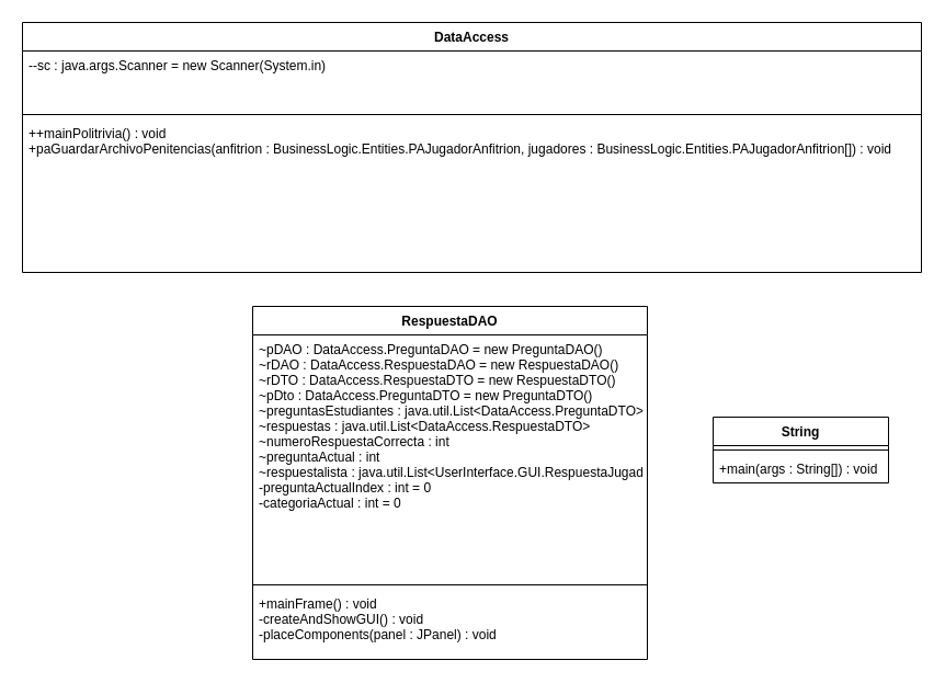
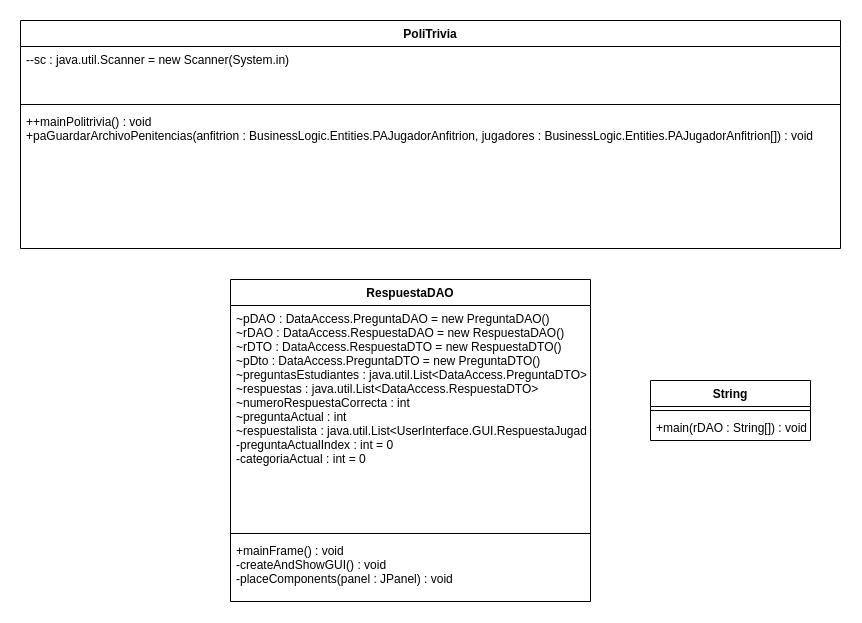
  <mxCell id="0" />
  <mxCell id="1" parent="0" />
- <mxCell id="2" value="DataAccess" style="swimlane;fontStyle=1;align=center;verticalAlign=top;childLayout=stackLayout;horizontal=1;startSize=26;horizontalStack=0;resizeParent=1;resizeParentMax=0;resizeLast=0;collapsible=1;marginBottom=0;" parent="1" vertex="1"><mxGeometry x="20" y="20" width="820" height="228" as="geometry" /></mxCell>
- <mxCell id="3" value="--sc : java.args.Scanner = new Scanner(System.in)&#10;" style="text;strokeColor=none;fillColor=none;align=left;verticalAlign=top;spacingLeft=4;spacingRight=4;overflow=hidden;rotatable=0;points=[[0,0.5],[1,0.5]];portConstraint=eastwest;" parent="2" vertex="1"><mxGeometry y="26" width="820" height="54" as="geometry" /></mxCell>
+ <mxCell id="2" value="PoliTrivia" style="swimlane;fontStyle=1;align=center;verticalAlign=top;childLayout=stackLayout;horizontal=1;startSize=26;horizontalStack=0;resizeParent=1;resizeParentMax=0;resizeLast=0;collapsible=1;marginBottom=0;" parent="1" vertex="1"><mxGeometry x="20" y="20" width="820" height="228" as="geometry" /></mxCell>
+ <mxCell id="3" value="--sc : java.util.Scanner = new Scanner(System.in)&#10;" style="text;strokeColor=none;fillColor=none;align=left;verticalAlign=top;spacingLeft=4;spacingRight=4;overflow=hidden;rotatable=0;points=[[0,0.5],[1,0.5]];portConstraint=eastwest;" parent="2" vertex="1"><mxGeometry y="26" width="820" height="54" as="geometry" /></mxCell>
  <mxCell id="4" value="" style="line;strokeWidth=1;fillColor=none;align=left;verticalAlign=middle;spacingTop=-1;spacingLeft=3;spacingRight=3;rotatable=0;labelPosition=right;points=[];portConstraint=eastwest;strokeColor=inherit;" parent="2" vertex="1"><mxGeometry y="80" width="820" height="8" as="geometry" /></mxCell>
  <mxCell id="5" value="++mainPolitrivia() : void&#10;+paGuardarArchivoPenitencias(anfitrion : BusinessLogic.Entities.PAJugadorAnfitrion, jugadores : BusinessLogic.Entities.PAJugadorAnfitrion[]) : void&#10;" style="text;strokeColor=none;fillColor=none;align=left;verticalAlign=top;spacingLeft=4;spacingRight=4;overflow=hidden;rotatable=0;points=[[0,0.5],[1,0.5]];portConstraint=eastwest;" parent="2" vertex="1"><mxGeometry y="88" width="820" height="140" as="geometry" /></mxCell>
  <mxCell id="6" value="RespuestaDAO" style="swimlane;fontStyle=1;align=center;verticalAlign=top;childLayout=stackLayout;horizontal=1;startSize=26;horizontalStack=0;resizeParent=1;resizeParentMax=0;resizeLast=0;collapsible=1;marginBottom=0;" vertex="1" parent="1"><mxGeometry x="230" y="279" width="360" height="322" as="geometry" /></mxCell>
  <mxCell id="7" value="~pDAO : DataAccess.PreguntaDAO = new PreguntaDAO()&#10;~rDAO : DataAccess.RespuestaDAO = new RespuestaDAO()&#10;~rDTO : DataAccess.RespuestaDTO = new RespuestaDTO()&#10;~pDto : DataAccess.PreguntaDTO = new PreguntaDTO()&#10;~preguntasEstudiantes : java.util.List&lt;DataAccess.PreguntaDTO&gt;&#10;~respuestas : java.util.List&lt;DataAccess.RespuestaDTO&gt;&#10;~numeroRespuestaCorrecta : int&#10;~preguntaActual : int&#10;~respuestalista : java.util.List&lt;UserInterface.GUI.RespuestaJugador&gt; = new ArrayList&lt;&gt;()&#10;-preguntaActualIndex : int = 0&#10;-categoriaActual : int = 0&#10;" style="text;strokeColor=none;fillColor=none;align=left;verticalAlign=top;spacingLeft=4;spacingRight=4;overflow=hidden;rotatable=0;points=[[0,0.5],[1,0.5]];portConstraint=eastwest;" vertex="1" parent="6"><mxGeometry y="26" width="360" height="224" as="geometry" /></mxCell>
  <mxCell id="8" value="" style="line;strokeWidth=1;fillColor=none;align=left;verticalAlign=middle;spacingTop=-1;spacingLeft=3;spacingRight=3;rotatable=0;labelPosition=right;points=[];portConstraint=eastwest;strokeColor=inherit;" vertex="1" parent="6"><mxGeometry y="250" width="360" height="8" as="geometry" /></mxCell>
  <mxCell id="9" value="+mainFrame() : void&#10;-createAndShowGUI() : void&#10;-placeComponents(panel : JPanel) : void" style="text;strokeColor=none;fillColor=none;align=left;verticalAlign=top;spacingLeft=4;spacingRight=4;overflow=hidden;rotatable=0;points=[[0,0.5],[1,0.5]];portConstraint=eastwest;" vertex="1" parent="6"><mxGeometry y="258" width="360" height="64" as="geometry" /></mxCell>
  <mxCell id="10" value="String" style="swimlane;fontStyle=1;align=center;verticalAlign=top;childLayout=stackLayout;horizontal=1;startSize=26;horizontalStack=0;resizeParent=1;resizeParentMax=0;resizeLast=0;collapsible=1;marginBottom=0;" vertex="1" parent="1"><mxGeometry x="650" y="380" width="160" height="60" as="geometry" /></mxCell>
  <mxCell id="11" value="" style="line;strokeWidth=1;fillColor=none;align=left;verticalAlign=middle;spacingTop=-1;spacingLeft=3;spacingRight=3;rotatable=0;labelPosition=right;points=[];portConstraint=eastwest;strokeColor=inherit;" vertex="1" parent="10"><mxGeometry y="26" width="160" height="8" as="geometry" /></mxCell>
- <mxCell id="12" value="+main(args : String[]) : void" style="text;strokeColor=none;fillColor=none;align=left;verticalAlign=top;spacingLeft=4;spacingRight=4;overflow=hidden;rotatable=0;points=[[0,0.5],[1,0.5]];portConstraint=eastwest;" vertex="1" parent="10"><mxGeometry y="34" width="160" height="26" as="geometry" /></mxCell>
+ <mxCell id="12" value="+main(rDAO : String[]) : void" style="text;strokeColor=none;fillColor=none;align=left;verticalAlign=top;spacingLeft=4;spacingRight=4;overflow=hidden;rotatable=0;points=[[0,0.5],[1,0.5]];portConstraint=eastwest;" vertex="1" parent="10"><mxGeometry y="34" width="160" height="26" as="geometry" /></mxCell>
